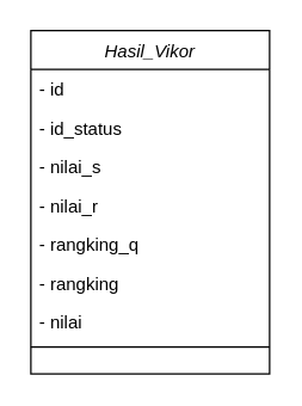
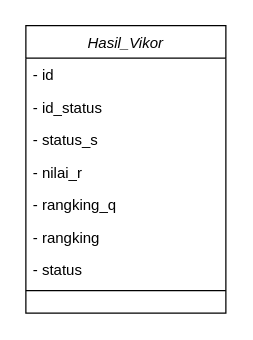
  <mxCell id="0" />
  <mxCell id="1" parent="0" />
  <mxCell id="2" value="Hasil_Vikor" style="swimlane;fontStyle=2;align=center;verticalAlign=top;childLayout=stackLayout;horizontal=1;startSize=26;horizontalStack=0;resizeParent=1;resizeLast=0;collapsible=1;marginBottom=0;rounded=0;shadow=0;strokeWidth=1;" vertex="1" parent="1"><mxGeometry x="20" y="20" width="160" height="230" as="geometry"><mxRectangle x="130" y="380" width="160" height="26" as="alternateBounds" /></mxGeometry></mxCell>
  <mxCell id="3" value="- id" style="text;align=left;verticalAlign=top;spacingLeft=4;spacingRight=4;overflow=hidden;rotatable=0;points=[[0,0.5],[1,0.5]];portConstraint=eastwest;" vertex="1" parent="2"><mxGeometry y="26" width="160" height="26" as="geometry" /></mxCell>
  <mxCell id="4" value="- id_status" style="text;align=left;verticalAlign=top;spacingLeft=4;spacingRight=4;overflow=hidden;rotatable=0;points=[[0,0.5],[1,0.5]];portConstraint=eastwest;rounded=0;shadow=0;html=0;" vertex="1" parent="2"><mxGeometry y="52" width="160" height="26" as="geometry" /></mxCell>
- <mxCell id="5" value="- nilai_s" style="text;align=left;verticalAlign=top;spacingLeft=4;spacingRight=4;overflow=hidden;rotatable=0;points=[[0,0.5],[1,0.5]];portConstraint=eastwest;rounded=0;shadow=0;html=0;" vertex="1" parent="2"><mxGeometry y="78" width="160" height="26" as="geometry" /></mxCell>
+ <mxCell id="5" value="- status_s" style="text;align=left;verticalAlign=top;spacingLeft=4;spacingRight=4;overflow=hidden;rotatable=0;points=[[0,0.5],[1,0.5]];portConstraint=eastwest;rounded=0;shadow=0;html=0;" vertex="1" parent="2"><mxGeometry y="78" width="160" height="26" as="geometry" /></mxCell>
  <mxCell id="6" value="- nilai_r" style="text;align=left;verticalAlign=top;spacingLeft=4;spacingRight=4;overflow=hidden;rotatable=0;points=[[0,0.5],[1,0.5]];portConstraint=eastwest;rounded=0;shadow=0;html=0;" vertex="1" parent="2"><mxGeometry y="104" width="160" height="26" as="geometry" /></mxCell>
  <mxCell id="7" value="- rangking_q" style="text;align=left;verticalAlign=top;spacingLeft=4;spacingRight=4;overflow=hidden;rotatable=0;points=[[0,0.5],[1,0.5]];portConstraint=eastwest;rounded=0;shadow=0;html=0;" vertex="1" parent="2"><mxGeometry y="130" width="160" height="26" as="geometry" /></mxCell>
  <mxCell id="8" value="- rangking" style="text;align=left;verticalAlign=top;spacingLeft=4;spacingRight=4;overflow=hidden;rotatable=0;points=[[0,0.5],[1,0.5]];portConstraint=eastwest;rounded=0;shadow=0;html=0;" vertex="1" parent="2"><mxGeometry y="156" width="160" height="26" as="geometry" /></mxCell>
- <mxCell id="9" value="- nilai" style="text;align=left;verticalAlign=top;spacingLeft=4;spacingRight=4;overflow=hidden;rotatable=0;points=[[0,0.5],[1,0.5]];portConstraint=eastwest;rounded=0;shadow=0;html=0;" vertex="1" parent="2"><mxGeometry y="182" width="160" height="26" as="geometry" /></mxCell>
+ <mxCell id="9" value="- status" style="text;align=left;verticalAlign=top;spacingLeft=4;spacingRight=4;overflow=hidden;rotatable=0;points=[[0,0.5],[1,0.5]];portConstraint=eastwest;rounded=0;shadow=0;html=0;" vertex="1" parent="2"><mxGeometry y="182" width="160" height="26" as="geometry" /></mxCell>
  <mxCell id="10" value="" style="line;html=1;strokeWidth=1;align=left;verticalAlign=middle;spacingTop=-1;spacingLeft=3;spacingRight=3;rotatable=0;labelPosition=right;points=[];portConstraint=eastwest;" vertex="1" parent="2"><mxGeometry y="208" width="160" height="8" as="geometry" /></mxCell>
